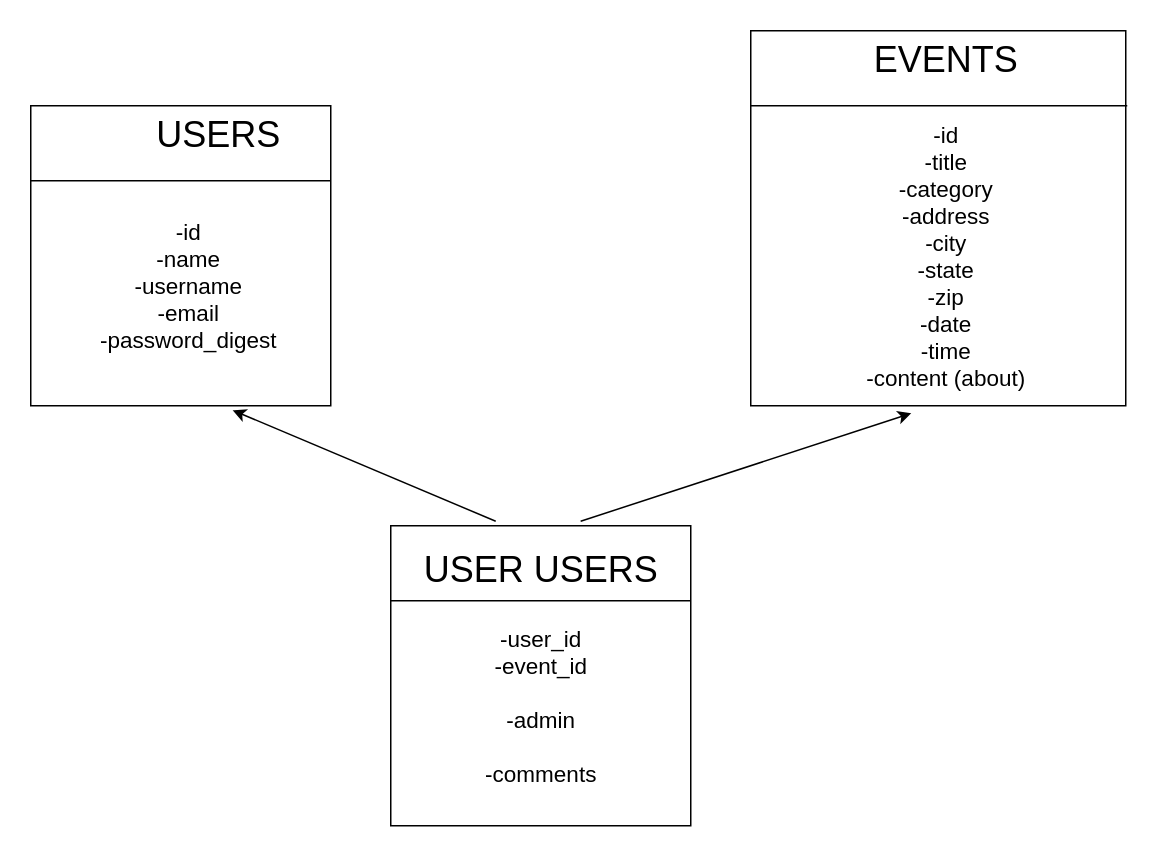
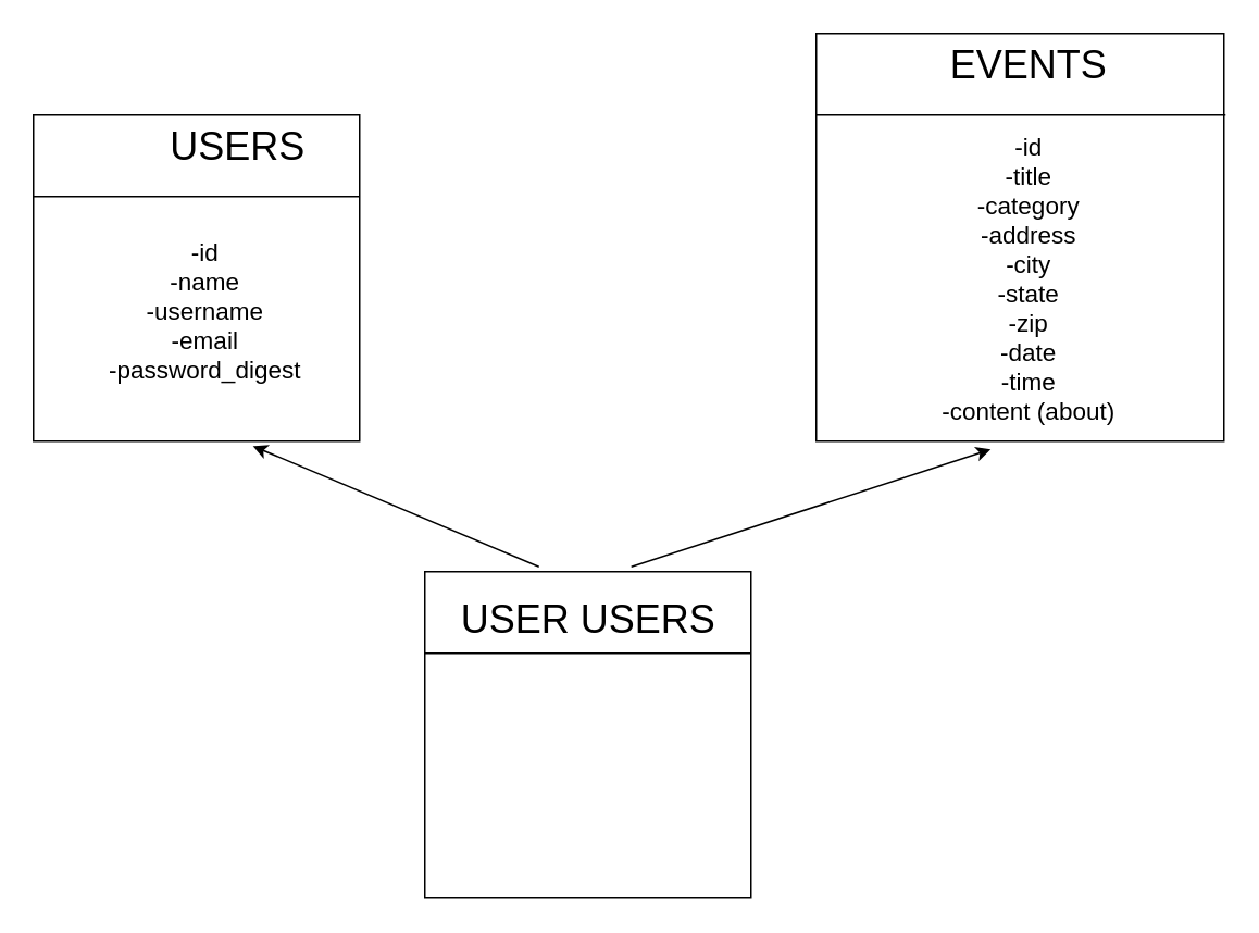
  <mxCell id="0" />
  <mxCell id="1" parent="0" />
  <mxCell id="2" value="" style="whiteSpace=wrap;html=1;aspect=fixed;" parent="1" vertex="1"><mxGeometry x="20" y="70" width="200" height="200" as="geometry" /></mxCell>
  <mxCell id="3" value="" style="whiteSpace=wrap;html=1;aspect=fixed;" parent="1" vertex="1"><mxGeometry x="500" y="20" width="250" height="250" as="geometry" /></mxCell>
  <mxCell id="4" value="" style="whiteSpace=wrap;html=1;aspect=fixed;" parent="1" vertex="1"><mxGeometry x="260" y="350" width="200" height="200" as="geometry" /></mxCell>
  <mxCell id="5" value="" style="endArrow=classic;html=1;entryX=0.428;entryY=1.02;entryDx=0;entryDy=0;entryPerimeter=0;exitX=0.633;exitY=-0.015;exitDx=0;exitDy=0;exitPerimeter=0;" parent="1" source="4" target="3" edge="1"><mxGeometry width="50" height="50" relative="1" as="geometry"><mxPoint x="410" y="360" as="sourcePoint" /><mxPoint x="460" y="310" as="targetPoint" /></mxGeometry></mxCell>
  <mxCell id="6" value="" style="endArrow=classic;html=1;entryX=0.673;entryY=1.015;entryDx=0;entryDy=0;entryPerimeter=0;" parent="1" target="2" edge="1"><mxGeometry width="50" height="50" relative="1" as="geometry"><mxPoint x="330" y="347" as="sourcePoint" /><mxPoint x="140" y="280" as="targetPoint" /></mxGeometry></mxCell>
  <mxCell id="7" value="" style="endArrow=none;html=1;entryX=1;entryY=0.25;entryDx=0;entryDy=0;exitX=0;exitY=0.25;exitDx=0;exitDy=0;" parent="1" source="2" target="2" edge="1"><mxGeometry width="50" height="50" relative="1" as="geometry"><mxPoint x="390" y="300" as="sourcePoint" /><mxPoint x="440" y="250" as="targetPoint" /></mxGeometry></mxCell>
  <mxCell id="8" value="" style="endArrow=none;html=1;entryX=1.004;entryY=0.2;entryDx=0;entryDy=0;exitX=0;exitY=0.25;exitDx=0;exitDy=0;entryPerimeter=0;" parent="1" edge="1" target="3"><mxGeometry width="50" height="50" relative="1" as="geometry"><mxPoint x="500" y="70" as="sourcePoint" /><mxPoint x="700" y="70" as="targetPoint" /></mxGeometry></mxCell>
  <mxCell id="9" value="" style="endArrow=none;html=1;entryX=1;entryY=0.25;entryDx=0;entryDy=0;exitX=0;exitY=0.25;exitDx=0;exitDy=0;" parent="1" edge="1"><mxGeometry width="50" height="50" relative="1" as="geometry"><mxPoint x="260" y="400" as="sourcePoint" /><mxPoint x="460" y="400" as="targetPoint" /></mxGeometry></mxCell>
  <mxCell id="10" value="&lt;font style=&quot;font-size: 24px&quot;&gt;USERS&lt;/font&gt;" style="text;html=1;resizable=0;autosize=1;align=center;verticalAlign=middle;points=[];fillColor=none;strokeColor=none;rounded=0;" parent="1" vertex="1"><mxGeometry x="95" y="80" width="100" height="20" as="geometry" /></mxCell>
  <mxCell id="11" value="&lt;font style=&quot;font-size: 24px&quot;&gt;EVENTS&lt;/font&gt;" style="text;html=1;resizable=0;autosize=1;align=center;verticalAlign=middle;points=[];fillColor=none;strokeColor=none;rounded=0;" parent="1" vertex="1"><mxGeometry x="575" y="30" width="110" height="20" as="geometry" /></mxCell>
  <mxCell id="12" value="&lt;span style=&quot;font-size: 24px&quot;&gt;USER USERS&lt;/span&gt;" style="text;html=1;resizable=0;autosize=1;align=center;verticalAlign=middle;points=[];fillColor=none;strokeColor=none;rounded=0;" parent="1" vertex="1"><mxGeometry x="270" y="370" width="180" height="20" as="geometry" /></mxCell>
  <mxCell id="13" value="&lt;font style=&quot;font-size: 15px&quot;&gt;-id&lt;br&gt;-name&lt;br&gt;-username&lt;br style=&quot;font-size: 15px&quot;&gt;-email&lt;br&gt;-password_digest&lt;br style=&quot;font-size: 15px&quot;&gt;&lt;/font&gt;" style="text;html=1;align=center;verticalAlign=middle;resizable=0;points=[];autosize=1;fontSize=15;" vertex="1" parent="1"><mxGeometry x="60" y="145" width="130" height="90" as="geometry" /></mxCell>
- <mxCell id="14" value="&lt;font style=&quot;font-size: 15px&quot;&gt;-user_id&lt;br style=&quot;font-size: 15px&quot;&gt;-event_id&lt;br style=&quot;font-size: 15px&quot;&gt;&lt;br style=&quot;font-size: 15px&quot;&gt;-admin&lt;br&gt;&lt;br style=&quot;font-size: 15px&quot;&gt;-comments&lt;br style=&quot;font-size: 15px&quot;&gt;&lt;/font&gt;" style="text;html=1;align=center;verticalAlign=middle;resizable=0;points=[];autosize=1;fontSize=15;" vertex="1" parent="1"><mxGeometry x="315" y="415" width="90" height="110" as="geometry" /></mxCell>
  <mxCell id="15" value="&lt;font style=&quot;font-size: 15px&quot;&gt;-id&lt;br&gt;-title&lt;br&gt;-category&lt;br&gt;-address&lt;br&gt;-city&lt;br&gt;-state&lt;br&gt;-zip&lt;br&gt;-date&lt;br&gt;-time&lt;br&gt;-content (about)&lt;br style=&quot;font-size: 15px&quot;&gt;&lt;/font&gt;" style="text;html=1;align=center;verticalAlign=middle;resizable=0;points=[];autosize=1;fontSize=15;" vertex="1" parent="1"><mxGeometry x="570" y="75" width="120" height="190" as="geometry" /></mxCell>
